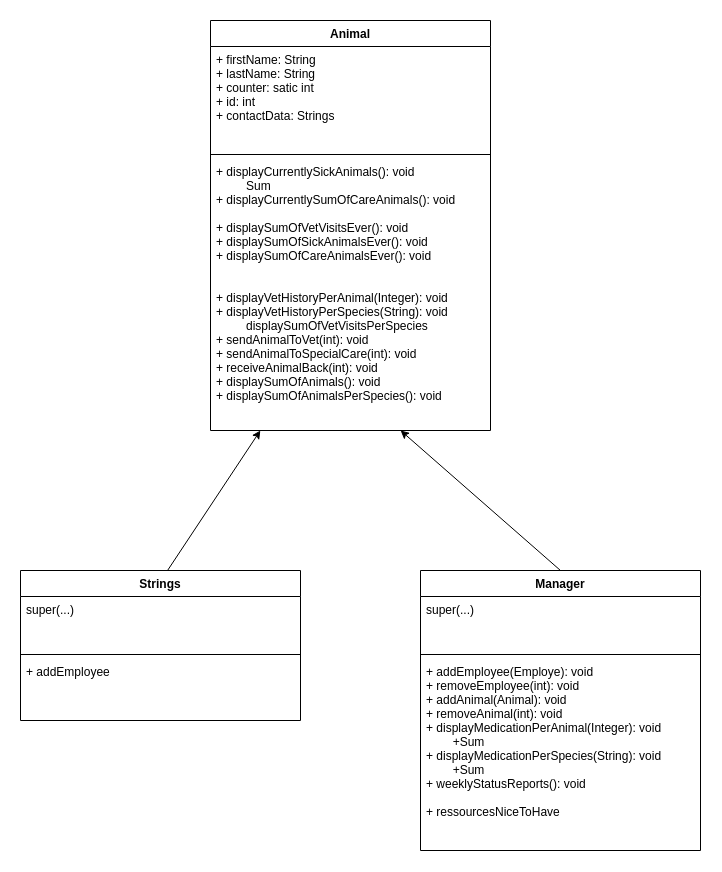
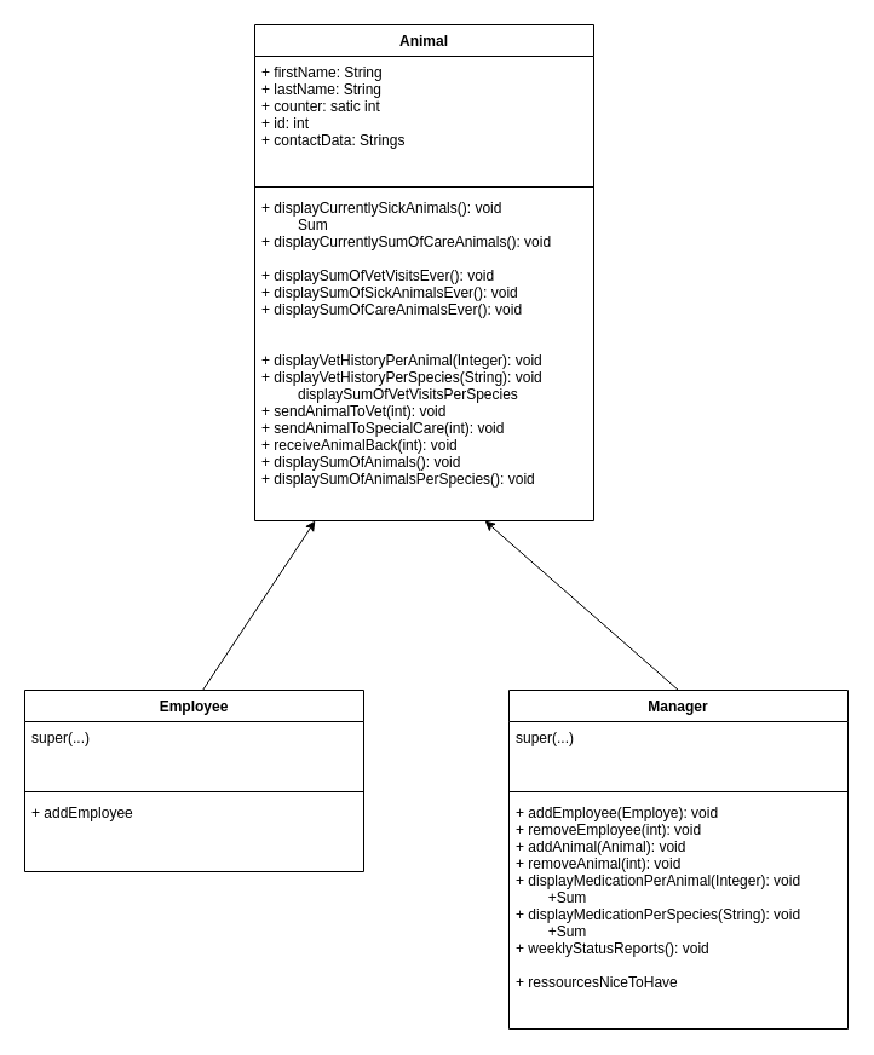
  <mxCell id="0" />
  <mxCell id="1" parent="0" />
  <mxCell id="2" value="" style="endArrow=classic;html=1;exitX=0.523;exitY=0.006;exitDx=0;exitDy=0;exitPerimeter=0;" edge="1" parent="1" source="8" target="7"><mxGeometry width="50" height="50" relative="1" as="geometry"><mxPoint x="350" y="430" as="sourcePoint" /><mxPoint x="400" y="380" as="targetPoint" /></mxGeometry></mxCell>
  <mxCell id="3" value="" style="endArrow=classic;html=1;exitX=0.5;exitY=0;exitDx=0;exitDy=0;entryX=0.679;entryY=1;entryDx=0;entryDy=0;entryPerimeter=0;" edge="1" parent="1" source="12" target="7"><mxGeometry width="50" height="50" relative="1" as="geometry"><mxPoint x="350" y="430" as="sourcePoint" /><mxPoint x="400" y="380" as="targetPoint" /></mxGeometry></mxCell>
  <mxCell id="4" value="Animal" style="swimlane;fontStyle=1;align=center;verticalAlign=top;childLayout=stackLayout;horizontal=1;startSize=26;horizontalStack=0;resizeParent=1;resizeParentMax=0;resizeLast=0;collapsible=1;marginBottom=0;" vertex="1" parent="1"><mxGeometry x="210" y="20" width="280" height="410" as="geometry" /></mxCell>
  <mxCell id="5" value="+ firstName: String&#10;+ lastName: String&#10;+ counter: satic int&#10;+ id: int&#10;+ contactData: Strings" style="text;strokeColor=none;fillColor=none;align=left;verticalAlign=top;spacingLeft=4;spacingRight=4;overflow=hidden;rotatable=0;points=[[0,0.5],[1,0.5]];portConstraint=eastwest;" vertex="1" parent="4"><mxGeometry y="26" width="280" height="104" as="geometry" /></mxCell>
  <mxCell id="6" value="" style="line;strokeWidth=1;fillColor=none;align=left;verticalAlign=middle;spacingTop=-1;spacingLeft=3;spacingRight=3;rotatable=0;labelPosition=right;points=[];portConstraint=eastwest;" vertex="1" parent="4"><mxGeometry y="130" width="280" height="8" as="geometry" /></mxCell>
  <mxCell id="7" value="+ displayCurrentlySickAnimals(): void&#10;         Sum&#10;+ displayCurrentlySumOfCareAnimals(): void&#10;&#10;+ displaySumOfVetVisitsEver(): void&#10;+ displaySumOfSickAnimalsEver(): void&#10;+ displaySumOfCareAnimalsEver(): void&#10;&#10;&#10;+ displayVetHistoryPerAnimal(Integer): void&#10;+ displayVetHistoryPerSpecies(String): void&#10;         displaySumOfVetVisitsPerSpecies&#10;+ sendAnimalToVet(int): void&#10;+ sendAnimalToSpecialCare(int): void&#10;+ receiveAnimalBack(int): void&#10;+ displaySumOfAnimals(): void&#10;+ displaySumOfAnimalsPerSpecies(): void&#10;" style="text;strokeColor=none;fillColor=none;align=left;verticalAlign=top;spacingLeft=4;spacingRight=4;overflow=hidden;rotatable=0;points=[[0,0.5],[1,0.5]];portConstraint=eastwest;" vertex="1" parent="4"><mxGeometry y="138" width="280" height="272" as="geometry" /></mxCell>
- <mxCell id="8" value="Strings" style="swimlane;fontStyle=1;align=center;verticalAlign=top;childLayout=stackLayout;horizontal=1;startSize=26;horizontalStack=0;resizeParent=1;resizeParentMax=0;resizeLast=0;collapsible=1;marginBottom=0;" vertex="1" parent="1"><mxGeometry x="20" y="570" width="280" height="150" as="geometry" /></mxCell>
+ <mxCell id="8" value="Employee" style="swimlane;fontStyle=1;align=center;verticalAlign=top;childLayout=stackLayout;horizontal=1;startSize=26;horizontalStack=0;resizeParent=1;resizeParentMax=0;resizeLast=0;collapsible=1;marginBottom=0;" vertex="1" parent="1"><mxGeometry x="20" y="570" width="280" height="150" as="geometry" /></mxCell>
  <mxCell id="9" value="super(...)&#10;" style="text;strokeColor=none;fillColor=none;align=left;verticalAlign=top;spacingLeft=4;spacingRight=4;overflow=hidden;rotatable=0;points=[[0,0.5],[1,0.5]];portConstraint=eastwest;" vertex="1" parent="8"><mxGeometry y="26" width="280" height="54" as="geometry" /></mxCell>
  <mxCell id="10" value="" style="line;strokeWidth=1;fillColor=none;align=left;verticalAlign=middle;spacingTop=-1;spacingLeft=3;spacingRight=3;rotatable=0;labelPosition=right;points=[];portConstraint=eastwest;" vertex="1" parent="8"><mxGeometry y="80" width="280" height="8" as="geometry" /></mxCell>
  <mxCell id="11" value="+ addEmployee" style="text;strokeColor=none;fillColor=none;align=left;verticalAlign=top;spacingLeft=4;spacingRight=4;overflow=hidden;rotatable=0;points=[[0,0.5],[1,0.5]];portConstraint=eastwest;" vertex="1" parent="8"><mxGeometry y="88" width="280" height="62" as="geometry" /></mxCell>
  <mxCell id="12" value="Manager" style="swimlane;fontStyle=1;align=center;verticalAlign=top;childLayout=stackLayout;horizontal=1;startSize=26;horizontalStack=0;resizeParent=1;resizeParentMax=0;resizeLast=0;collapsible=1;marginBottom=0;" vertex="1" parent="1"><mxGeometry x="420" y="570" width="280" height="280" as="geometry" /></mxCell>
  <mxCell id="13" value="super(...)&#10;" style="text;strokeColor=none;fillColor=none;align=left;verticalAlign=top;spacingLeft=4;spacingRight=4;overflow=hidden;rotatable=0;points=[[0,0.5],[1,0.5]];portConstraint=eastwest;" vertex="1" parent="12"><mxGeometry y="26" width="280" height="54" as="geometry" /></mxCell>
  <mxCell id="14" value="" style="line;strokeWidth=1;fillColor=none;align=left;verticalAlign=middle;spacingTop=-1;spacingLeft=3;spacingRight=3;rotatable=0;labelPosition=right;points=[];portConstraint=eastwest;" vertex="1" parent="12"><mxGeometry y="80" width="280" height="8" as="geometry" /></mxCell>
  <mxCell id="15" value="+ addEmployee(Employe): void&#10;+ removeEmployee(int): void&#10;+ addAnimal(Animal): void&#10;+ removeAnimal(int): void&#10;+ displayMedicationPerAnimal(Integer): void&#10;        +Sum&#10;+ displayMedicationPerSpecies(String): void&#10;        +Sum&#10;+ weeklyStatusReports(): void&#10;&#10;+ ressourcesNiceToHave" style="text;strokeColor=none;fillColor=none;align=left;verticalAlign=top;spacingLeft=4;spacingRight=4;overflow=hidden;rotatable=0;points=[[0,0.5],[1,0.5]];portConstraint=eastwest;" vertex="1" parent="12"><mxGeometry y="88" width="280" height="192" as="geometry" /></mxCell>
